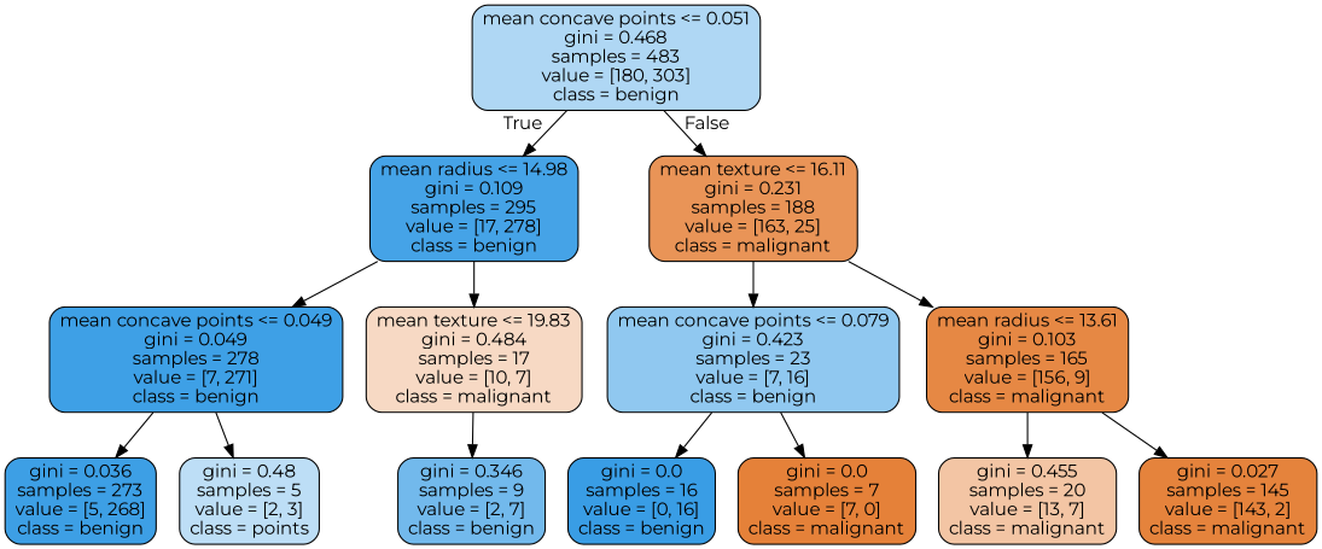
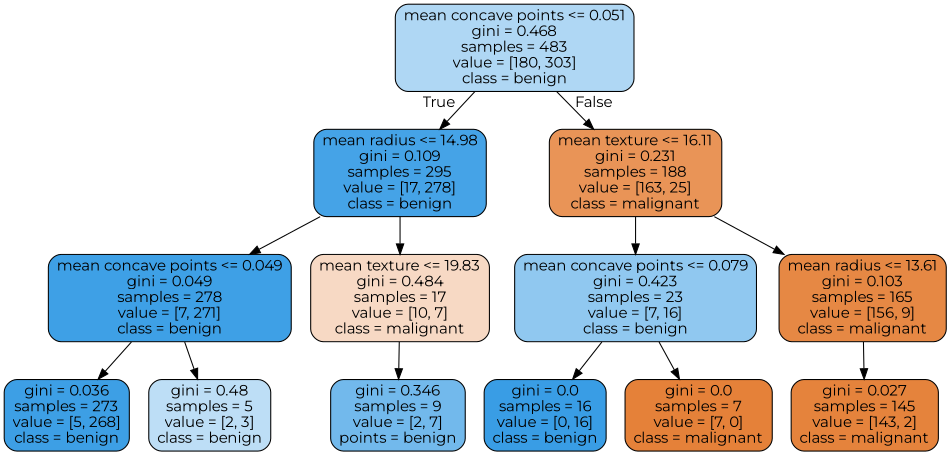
  digraph {
    fontname=Montserrat
    node [color=black fontname=Montserrat shape=box style="filled, rounded"]
    edge [fontname=Montserrat]
    n1 [fillcolor="#afd7f4" label="mean concave points <= 0.051\ngini = 0.468\nsamples = 483\nvalue = [180, 303]\nclass = benign"]
    n2 [fillcolor="#45a3e7" label="mean radius <= 14.98\ngini = 0.109\nsamples = 295\nvalue = [17, 278]\nclass = benign"]
    n3 [fillcolor="#e99457" label="mean texture <= 16.11\ngini = 0.231\nsamples = 188\nvalue = [163, 25]\nclass = malignant"]
    n4 [fillcolor="#3ea0e6" label="mean concave points <= 0.049\ngini = 0.049\nsamples = 278\nvalue = [7, 271]\nclass = benign"]
    n5 [fillcolor="#f7d9c4" label="mean texture <= 19.83\ngini = 0.484\nsamples = 17\nvalue = [10, 7]\nclass = malignant"]
    n6 [fillcolor="#90c8f0" label="mean concave points <= 0.079\ngini = 0.423\nsamples = 23\nvalue = [7, 16]\nclass = benign"]
    n7 [fillcolor="#e68844" label="mean radius <= 13.61\ngini = 0.103\nsamples = 165\nvalue = [156, 9]\nclass = malignant"]
    n8 [fillcolor="#3d9fe5" label="gini = 0.036\nsamples = 273\nvalue = [5, 268]\nclass = benign"]
-   n9 [fillcolor="#bddef6" label="gini = 0.48\nsamples = 5\nvalue = [2, 3]\nclass = points"]
-   n10 [fillcolor="#72b9ec" label="gini = 0.346\nsamples = 9\nvalue = [2, 7]\nclass = benign"]
+   n9 [fillcolor="#bddef6" label="gini = 0.48\nsamples = 5\nvalue = [2, 3]\nclass = benign"]
+   n10 [fillcolor="#72b9ec" label="gini = 0.346\nsamples = 9\nvalue = [2, 7]\npoints = benign"]
    n11 [fillcolor="#399de5" label="gini = 0.0\nsamples = 16\nvalue = [0, 16]\nclass = benign"]
    n12 [fillcolor="#e58139" label="gini = 0.0\nsamples = 7\nvalue = [7, 0]\nclass = malignant"]
-   n13 [fillcolor="#f3c5a4" label="gini = 0.455\nsamples = 20\nvalue = [13, 7]\nclass = malignant"]
    n14 [fillcolor="#e5833c" label="gini = 0.027\nsamples = 145\nvalue = [143, 2]\nclass = malignant"]
    n1 -> n2 [headlabel=True labelangle=45 labeldistance=2.5]
    n1 -> n3 [headlabel=False labelangle=-45 labeldistance=2.5]
    n2 -> n4
    n2 -> n5
    n3 -> n6
    n3 -> n7
    n4 -> n8
    n4 -> n9
    n5 -> n10
    n6 -> n11
    n6 -> n12
-   n7 -> n13
    n7 -> n14
  }
